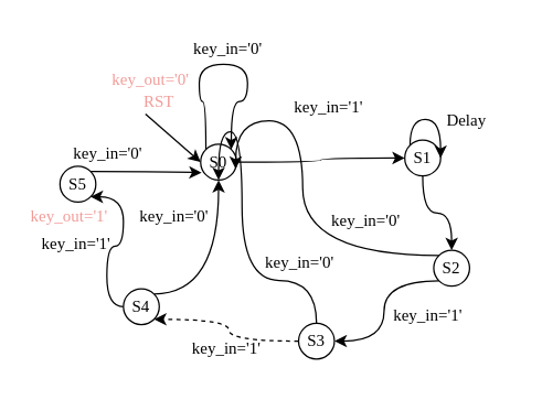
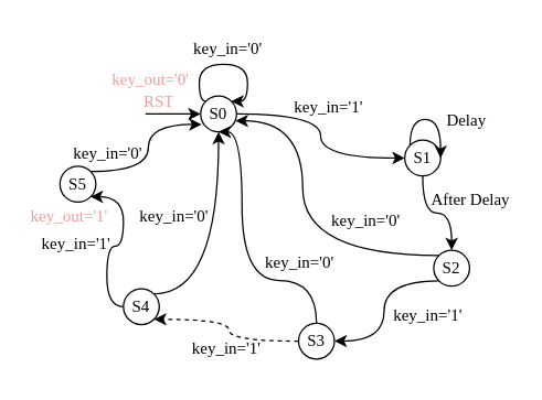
  <mxCell id="0" />
  <mxCell id="1" parent="0" />
  <mxCell id="2" style="edgeStyle=orthogonalEdgeStyle;curved=1;rounded=0;orthogonalLoop=1;jettySize=auto;html=1;exitX=1;exitY=0.5;exitDx=0;exitDy=0;entryX=0;entryY=0.5;entryDx=0;entryDy=0;" parent="1" source="3" target="7" edge="1"><mxGeometry relative="1" as="geometry"><mxPoint x="204" y="32" as="targetPoint" /></mxGeometry></mxCell>
- <mxCell id="3" value="&lt;font face=&quot;Arial Rounded MT&quot;&gt;S0&lt;/font&gt;" style="ellipse;whiteSpace=wrap;html=1;aspect=fixed;" parent="1" vertex="1"><mxGeometry x="145" y="104" width="26" height="26" as="geometry" /></mxCell>
+ <mxCell id="3" value="&lt;font face=&quot;Arial Rounded MT&quot;&gt;S0&lt;/font&gt;" style="ellipse;whiteSpace=wrap;html=1;aspect=fixed;" parent="1" vertex="1"><mxGeometry x="145" y="69" width="26" height="26" as="geometry" /></mxCell>
  <mxCell id="4" value="&lt;font face=&quot;Arial Rounded MT&quot;&gt;RST&lt;/font&gt;" style="text;html=1;align=center;verticalAlign=middle;whiteSpace=wrap;rounded=0;labelBackgroundColor=default;fontColor=#F19C99;" parent="1" vertex="1"><mxGeometry x="85" y="58" width="60" height="30" as="geometry" /></mxCell>
  <mxCell id="5" value="&lt;font face=&quot;Arial Rounded MT&quot;&gt;key_in='1'&lt;/font&gt;" style="text;html=1;align=center;verticalAlign=middle;whiteSpace=wrap;rounded=0;" parent="1" vertex="1"><mxGeometry x="134" y="238" width="60" height="30" as="geometry" /></mxCell>
  <mxCell id="6" style="edgeStyle=orthogonalEdgeStyle;curved=1;rounded=0;orthogonalLoop=1;jettySize=auto;html=1;exitX=0.5;exitY=1;exitDx=0;exitDy=0;entryX=0.5;entryY=0;entryDx=0;entryDy=0;" edge="1" parent="1" source="7" target="14"><mxGeometry relative="1" as="geometry" /></mxCell>
  <mxCell id="7" value="&lt;font face=&quot;Arial Rounded MT&quot;&gt;S1&lt;/font&gt;" style="ellipse;whiteSpace=wrap;html=1;aspect=fixed;" parent="1" vertex="1"><mxGeometry x="293" y="101" width="26" height="26" as="geometry" /></mxCell>
  <mxCell id="8" value="" style="endArrow=classic;html=1;rounded=0;entryX=0;entryY=0.5;entryDx=0;entryDy=0;" edge="1" parent="1" target="3"><mxGeometry width="50" height="50" relative="1" as="geometry"><mxPoint x="105" y="82" as="sourcePoint" /><mxPoint x="82" y="113" as="targetPoint" /></mxGeometry></mxCell>
  <mxCell id="9" style="edgeStyle=orthogonalEdgeStyle;curved=1;rounded=0;orthogonalLoop=1;jettySize=auto;html=1;exitX=0;exitY=0;exitDx=0;exitDy=0;entryX=1;entryY=0;entryDx=0;entryDy=0;" edge="1" parent="1" source="3" target="3"><mxGeometry relative="1" as="geometry"><Array as="points"><mxPoint x="144" y="73" /><mxPoint x="144" y="46" /><mxPoint x="179" y="46" /><mxPoint x="179" y="73" /></Array></mxGeometry></mxCell>
  <mxCell id="10" value="&lt;font face=&quot;Arial Rounded MT&quot;&gt;key_in='0'&lt;/font&gt;" style="text;html=1;align=center;verticalAlign=middle;whiteSpace=wrap;rounded=0;" vertex="1" parent="1"><mxGeometry x="135" y="20" width="60" height="30" as="geometry" /></mxCell>
  <mxCell id="11" style="edgeStyle=orthogonalEdgeStyle;curved=1;rounded=0;orthogonalLoop=1;jettySize=auto;html=1;exitX=0;exitY=0;exitDx=0;exitDy=0;entryX=1;entryY=0.5;entryDx=0;entryDy=0;" edge="1" parent="1" source="7" target="7"><mxGeometry relative="1" as="geometry"><Array as="points"><mxPoint x="297" y="86" /><mxPoint x="319" y="86" /></Array></mxGeometry></mxCell>
+ <mxCell id="12" value="&lt;font face=&quot;Arial Rounded MT&quot;&gt;After Delay&lt;/font&gt;" style="text;html=1;align=center;verticalAlign=middle;whiteSpace=wrap;rounded=0;" vertex="1" parent="1"><mxGeometry x="311" y="130" width="60" height="30" as="geometry" /></mxCell>
  <mxCell id="13" style="edgeStyle=orthogonalEdgeStyle;curved=1;rounded=0;orthogonalLoop=1;jettySize=auto;html=1;exitX=0;exitY=1;exitDx=0;exitDy=0;entryX=1;entryY=0.5;entryDx=0;entryDy=0;" edge="1" parent="1" source="14" target="17"><mxGeometry relative="1" as="geometry" /></mxCell>
  <mxCell id="14" value="&lt;font face=&quot;Arial Rounded MT&quot;&gt;S2&lt;/font&gt;" style="ellipse;whiteSpace=wrap;html=1;aspect=fixed;" vertex="1" parent="1"><mxGeometry x="314" y="181" width="26" height="26" as="geometry" /></mxCell>
  <mxCell id="15" style="edgeStyle=orthogonalEdgeStyle;curved=1;rounded=0;orthogonalLoop=1;jettySize=auto;html=1;exitX=0;exitY=0.5;exitDx=0;exitDy=0;entryX=1;entryY=1;entryDx=0;entryDy=0;dashed=1;" edge="1" parent="1" source="17" target="20"><mxGeometry relative="1" as="geometry" /></mxCell>
  <mxCell id="16" style="edgeStyle=orthogonalEdgeStyle;curved=1;rounded=0;orthogonalLoop=1;jettySize=auto;html=1;exitX=0.5;exitY=0;exitDx=0;exitDy=0;entryX=0.5;entryY=1;entryDx=0;entryDy=0;" edge="1" parent="1" source="17" target="3"><mxGeometry relative="1" as="geometry"><Array as="points"><mxPoint x="229" y="203" /><mxPoint x="175" y="203" /><mxPoint x="175" y="95" /></Array></mxGeometry></mxCell>
  <mxCell id="17" value="&lt;font face=&quot;Arial Rounded MT&quot;&gt;S3&lt;/font&gt;" style="ellipse;whiteSpace=wrap;html=1;aspect=fixed;" vertex="1" parent="1"><mxGeometry x="216" y="234" width="26" height="26" as="geometry" /></mxCell>
  <mxCell id="18" style="edgeStyle=orthogonalEdgeStyle;curved=1;rounded=0;orthogonalLoop=1;jettySize=auto;html=1;exitX=0;exitY=0.5;exitDx=0;exitDy=0;entryX=1;entryY=1;entryDx=0;entryDy=0;" edge="1" parent="1" source="20" target="21"><mxGeometry relative="1" as="geometry"><Array as="points"><mxPoint x="77" y="222" /><mxPoint x="77" y="178" /><mxPoint x="89" y="178" /><mxPoint x="89" y="142" /></Array></mxGeometry></mxCell>
  <mxCell id="19" style="edgeStyle=orthogonalEdgeStyle;curved=1;rounded=0;orthogonalLoop=1;jettySize=auto;html=1;exitX=1;exitY=0;exitDx=0;exitDy=0;entryX=0.5;entryY=1;entryDx=0;entryDy=0;" edge="1" parent="1" source="20" target="3"><mxGeometry relative="1" as="geometry" /></mxCell>
  <mxCell id="20" value="&lt;font face=&quot;Arial Rounded MT&quot;&gt;S4&lt;/font&gt;" style="ellipse;whiteSpace=wrap;html=1;aspect=fixed;" vertex="1" parent="1"><mxGeometry x="89" y="209" width="26" height="26" as="geometry" /></mxCell>
  <mxCell id="21" value="&lt;font face=&quot;Arial Rounded MT&quot;&gt;S5&lt;/font&gt;" style="ellipse;whiteSpace=wrap;html=1;aspect=fixed;" vertex="1" parent="1"><mxGeometry x="43" y="120" width="26" height="26" as="geometry" /></mxCell>
  <mxCell id="22" style="edgeStyle=orthogonalEdgeStyle;curved=1;rounded=0;orthogonalLoop=1;jettySize=auto;html=1;exitX=1;exitY=0;exitDx=0;exitDy=0;entryX=0.027;entryY=0.792;entryDx=0;entryDy=0;entryPerimeter=0;" edge="1" parent="1" source="21" target="3"><mxGeometry relative="1" as="geometry" /></mxCell>
  <mxCell id="23" style="edgeStyle=orthogonalEdgeStyle;curved=1;rounded=0;orthogonalLoop=1;jettySize=auto;html=1;exitX=0;exitY=0;exitDx=0;exitDy=0;entryX=0.977;entryY=0.692;entryDx=0;entryDy=0;entryPerimeter=0;" edge="1" parent="1" source="14" target="3"><mxGeometry relative="1" as="geometry"><Array as="points"><mxPoint x="219" y="185" /><mxPoint x="219" y="87" /></Array></mxGeometry></mxCell>
  <mxCell id="24" value="&lt;font face=&quot;Arial Rounded MT&quot;&gt;Delay&lt;/font&gt;" style="text;html=1;align=center;verticalAlign=middle;whiteSpace=wrap;rounded=0;" vertex="1" parent="1"><mxGeometry x="308" y="72" width="60" height="30" as="geometry" /></mxCell>
  <mxCell id="25" value="&lt;font face=&quot;Arial Rounded MT&quot;&gt;key_in='1'&lt;/font&gt;" style="text;html=1;align=center;verticalAlign=middle;whiteSpace=wrap;rounded=0;" vertex="1" parent="1"><mxGeometry x="208" y="62" width="60" height="30" as="geometry" /></mxCell>
  <mxCell id="26" value="&lt;font face=&quot;Arial Rounded MT&quot;&gt;key_in='0'&lt;/font&gt;" style="text;html=1;align=center;verticalAlign=middle;whiteSpace=wrap;rounded=0;" vertex="1" parent="1"><mxGeometry x="235" y="145" width="60" height="30" as="geometry" /></mxCell>
  <mxCell id="27" value="&lt;font face=&quot;Arial Rounded MT&quot;&gt;key_in='0'&lt;/font&gt;" style="text;html=1;align=center;verticalAlign=middle;whiteSpace=wrap;rounded=0;" vertex="1" parent="1"><mxGeometry x="187" y="175" width="60" height="30" as="geometry" /></mxCell>
  <mxCell id="28" value="&lt;font face=&quot;Arial Rounded MT&quot;&gt;key_in='0'&lt;/font&gt;" style="text;html=1;align=center;verticalAlign=middle;whiteSpace=wrap;rounded=0;" vertex="1" parent="1"><mxGeometry x="96" y="142" width="60" height="30" as="geometry" /></mxCell>
  <mxCell id="29" value="&lt;font face=&quot;Arial Rounded MT&quot;&gt;key_in='0'&lt;/font&gt;" style="text;html=1;align=center;verticalAlign=middle;whiteSpace=wrap;rounded=0;" vertex="1" parent="1"><mxGeometry x="48" y="96" width="60" height="30" as="geometry" /></mxCell>
  <mxCell id="30" value="&lt;font face=&quot;Arial Rounded MT&quot;&gt;key_in='1'&lt;/font&gt;" style="text;html=1;align=center;verticalAlign=middle;whiteSpace=wrap;rounded=0;" vertex="1" parent="1"><mxGeometry x="280" y="214" width="60" height="30" as="geometry" /></mxCell>
  <mxCell id="31" value="&lt;font face=&quot;Arial Rounded MT&quot;&gt;key_in='1'&lt;/font&gt;" style="text;html=1;align=center;verticalAlign=middle;whiteSpace=wrap;rounded=0;" vertex="1" parent="1"><mxGeometry x="25" y="162" width="60" height="30" as="geometry" /></mxCell>
  <mxCell id="32" value="&lt;font face=&quot;Arial Rounded MT&quot;&gt;key_out='1'&lt;/font&gt;" style="text;html=1;align=center;verticalAlign=middle;whiteSpace=wrap;rounded=0;labelBackgroundColor=default;fontColor=#F19C99;" vertex="1" parent="1"><mxGeometry x="20" y="142" width="60" height="30" as="geometry" /></mxCell>
  <mxCell id="33" value="&lt;font face=&quot;Arial Rounded MT&quot;&gt;key_out='0'&lt;/font&gt;" style="text;html=1;align=center;verticalAlign=middle;whiteSpace=wrap;rounded=0;labelBackgroundColor=default;fontColor=#F19C99;" vertex="1" parent="1"><mxGeometry x="78.5" y="42" width="60" height="30" as="geometry" /></mxCell>
